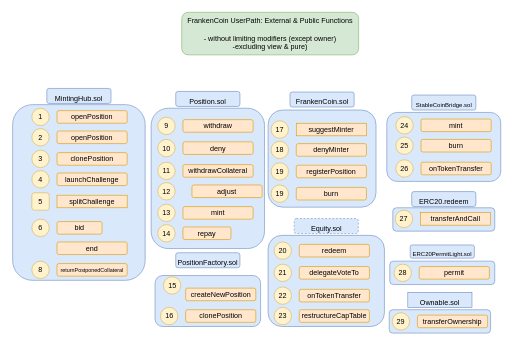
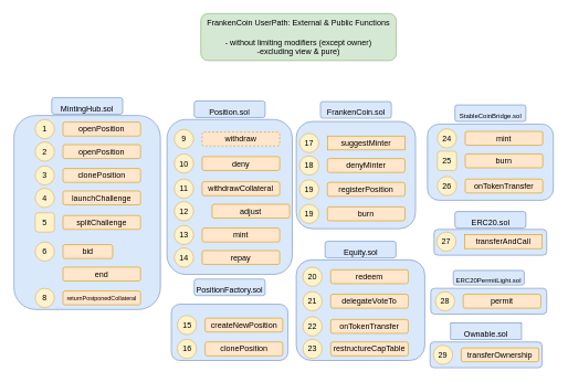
  <mxCell id="0" />
  <mxCell id="1" parent="0" />
  <mxCell id="2" value="" style="rounded=1;whiteSpace=wrap;html=1;fontSize=10;fillColor=#dae8fc;strokeColor=#6c8ebf;" vertex="1" parent="1"><mxGeometry x="648" y="516" width="169" height="39" as="geometry" /></mxCell>
  <mxCell id="3" value="" style="rounded=1;whiteSpace=wrap;html=1;fontSize=10;fillColor=#dae8fc;strokeColor=#6c8ebf;" vertex="1" parent="1"><mxGeometry x="649" y="435" width="175" height="39" as="geometry" /></mxCell>
  <mxCell id="4" value="" style="rounded=1;whiteSpace=wrap;html=1;fontSize=10;fillColor=#dae8fc;strokeColor=#6c8ebf;" vertex="1" parent="1"><mxGeometry x="654" y="346" width="170" height="39" as="geometry" /></mxCell>
  <mxCell id="5" value="" style="rounded=1;whiteSpace=wrap;html=1;fontSize=10;fillColor=#dae8fc;strokeColor=#6c8ebf;" vertex="1" parent="1"><mxGeometry x="644" y="187" width="190" height="115" as="geometry" /></mxCell>
  <mxCell id="6" value="" style="rounded=1;whiteSpace=wrap;html=1;fontSize=10;fillColor=#dae8fc;strokeColor=#6c8ebf;" vertex="1" parent="1"><mxGeometry x="446" y="392" width="194" height="152" as="geometry" /></mxCell>
  <mxCell id="7" value="" style="rounded=1;whiteSpace=wrap;html=1;fontSize=10;fillColor=#dae8fc;strokeColor=#6c8ebf;" vertex="1" parent="1"><mxGeometry x="446" y="183" width="180" height="162" as="geometry" /></mxCell>
  <mxCell id="8" value="" style="rounded=1;whiteSpace=wrap;html=1;fontSize=9;fillColor=#dae8fc;strokeColor=#6c8ebf;" vertex="1" parent="1"><mxGeometry x="257.5" y="459" width="176" height="85" as="geometry" /></mxCell>
  <mxCell id="9" value="" style="rounded=1;whiteSpace=wrap;html=1;fontSize=9;fillColor=#dae8fc;strokeColor=#6c8ebf;" vertex="1" parent="1"><mxGeometry x="251" y="180" width="189" height="234" as="geometry" /></mxCell>
  <mxCell id="10" value="" style="rounded=1;whiteSpace=wrap;html=1;fontSize=9;fillColor=#dae8fc;strokeColor=#6c8ebf;" vertex="1" parent="1"><mxGeometry x="20" y="174" width="221" height="293" as="geometry" /></mxCell>
  <mxCell id="11" value="&lt;div&gt;FrankenCoin UserPath: External &amp;amp; Public Functions&lt;/div&gt;&lt;div&gt;&amp;nbsp;&lt;br&gt;&lt;/div&gt;&lt;div&gt;- without limiting modifiers (except owner) &lt;br&gt;&lt;/div&gt;&lt;div&gt;-excluding view &amp;amp; pure)&lt;/div&gt;" style="rounded=1;whiteSpace=wrap;html=1;fillColor=#d5e8d4;strokeColor=#82b366;" vertex="1" parent="1"><mxGeometry x="302" y="20" width="295" height="71" as="geometry" /></mxCell>
  <mxCell id="12" value="openPosition" style="rounded=1;whiteSpace=wrap;html=1;fillColor=#ffe6cc;strokeColor=#d79b00;" vertex="1" parent="1"><mxGeometry x="94" y="184" width="117" height="21" as="geometry" /></mxCell>
  <mxCell id="13" value="1" style="ellipse;whiteSpace=wrap;html=1;aspect=fixed;fillColor=#fff2cc;strokeColor=#d6b656;" vertex="1" parent="1"><mxGeometry x="52" y="180" width="29" height="29" as="geometry" /></mxCell>
  <mxCell id="14" value="openPosition" style="rounded=1;whiteSpace=wrap;html=1;fillColor=#ffe6cc;strokeColor=#d79b00;" vertex="1" parent="1"><mxGeometry x="94" y="218" width="117" height="21" as="geometry" /></mxCell>
  <mxCell id="15" value="2" style="ellipse;whiteSpace=wrap;html=1;aspect=fixed;fillColor=#fff2cc;strokeColor=#d6b656;" vertex="1" parent="1"><mxGeometry x="52" y="214" width="29" height="29" as="geometry" /></mxCell>
  <mxCell id="16" value="clonePosition" style="rounded=1;whiteSpace=wrap;html=1;fillColor=#ffe6cc;strokeColor=#d79b00;" vertex="1" parent="1"><mxGeometry x="94" y="254" width="117" height="21" as="geometry" /></mxCell>
  <mxCell id="17" value="3" style="ellipse;whiteSpace=wrap;html=1;aspect=fixed;fillColor=#fff2cc;strokeColor=#d6b656;" vertex="1" parent="1"><mxGeometry x="52" y="250" width="29" height="29" as="geometry" /></mxCell>
  <mxCell id="18" value="launchChallenge" style="rounded=1;whiteSpace=wrap;html=1;fillColor=#ffe6cc;strokeColor=#d79b00;" vertex="1" parent="1"><mxGeometry x="94" y="288" width="117" height="21" as="geometry" /></mxCell>
  <mxCell id="19" value="4" style="ellipse;whiteSpace=wrap;html=1;aspect=fixed;fillColor=#fff2cc;strokeColor=#d6b656;" vertex="1" parent="1"><mxGeometry x="52" y="284" width="29" height="29" as="geometry" /></mxCell>
- <mxCell id="20" value="splitChallenge" style="whiteSpace=wrap;html=1;fillColor=#ffe6cc;strokeColor=#d79b00;rounded=0;" vertex="1" parent="1"><mxGeometry x="94" y="325" width="117" height="21" as="geometry" /></mxCell>
+ <mxCell id="20" value="splitChallenge" style="rounded=1;whiteSpace=wrap;html=1;fillColor=#ffe6cc;strokeColor=#d79b00;" vertex="1" parent="1"><mxGeometry x="94" y="325" width="117" height="21" as="geometry" /></mxCell>
  <mxCell id="21" value="5" style="whiteSpace=wrap;html=1;aspect=fixed;fillColor=#fff2cc;strokeColor=#d6b656;rounded=1;" vertex="1" parent="1"><mxGeometry x="52" y="321" width="29" height="29" as="geometry" /></mxCell>
  <mxCell id="22" value="bid" style="rounded=1;whiteSpace=wrap;html=1;fillColor=#ffe6cc;strokeColor=#d79b00;" vertex="1" parent="1"><mxGeometry x="94" y="369" width="75" height="21" as="geometry" /></mxCell>
  <mxCell id="23" value="6" style="ellipse;whiteSpace=wrap;html=1;aspect=fixed;fillColor=#fff2cc;strokeColor=#d6b656;" vertex="1" parent="1"><mxGeometry x="52" y="365" width="29" height="29" as="geometry" /></mxCell>
  <mxCell id="24" value="end" style="rounded=1;whiteSpace=wrap;html=1;fillColor=#ffe6cc;strokeColor=#d79b00;" vertex="1" parent="1"><mxGeometry x="94" y="403" width="117" height="21" as="geometry" /></mxCell>
  <mxCell id="25" value="&lt;div&gt;&lt;font style=&quot;font-size: 9px;&quot;&gt;returnPostponedCollateral&lt;/font&gt;&lt;/div&gt;" style="rounded=1;whiteSpace=wrap;html=1;fillColor=#ffe6cc;strokeColor=#d79b00;" vertex="1" parent="1"><mxGeometry x="94" y="439" width="117" height="21" as="geometry" /></mxCell>
  <mxCell id="26" value="8" style="ellipse;whiteSpace=wrap;html=1;aspect=fixed;fillColor=#fff2cc;strokeColor=#d6b656;" vertex="1" parent="1"><mxGeometry x="52" y="435" width="29" height="29" as="geometry" /></mxCell>
- <mxCell id="27" value="withdraw" style="rounded=1;whiteSpace=wrap;html=1;fillColor=#ffe6cc;strokeColor=#d79b00;" vertex="1" parent="1"><mxGeometry x="304" y="199" width="117" height="21" as="geometry" /></mxCell>
+ <mxCell id="27" value="withdraw" style="rounded=1;whiteSpace=wrap;html=1;fillColor=#ffe6cc;strokeColor=#d79b00;dashed=1;" vertex="1" parent="1"><mxGeometry x="304" y="199" width="117" height="21" as="geometry" /></mxCell>
  <mxCell id="28" value="9" style="ellipse;whiteSpace=wrap;html=1;aspect=fixed;fillColor=#fff2cc;strokeColor=#d6b656;" vertex="1" parent="1"><mxGeometry x="262" y="195" width="29" height="29" as="geometry" /></mxCell>
  <mxCell id="29" value="deny" style="rounded=1;whiteSpace=wrap;html=1;fillColor=#ffe6cc;strokeColor=#d79b00;" vertex="1" parent="1"><mxGeometry x="304" y="236" width="117" height="21" as="geometry" /></mxCell>
  <mxCell id="30" value="10" style="ellipse;whiteSpace=wrap;html=1;aspect=fixed;fillColor=#fff2cc;strokeColor=#d6b656;" vertex="1" parent="1"><mxGeometry x="262" y="232" width="29" height="29" as="geometry" /></mxCell>
  <mxCell id="31" value="withdrawCollateral" style="rounded=1;whiteSpace=wrap;html=1;fillColor=#ffe6cc;strokeColor=#d79b00;" vertex="1" parent="1"><mxGeometry x="304" y="274" width="117" height="21" as="geometry" /></mxCell>
  <mxCell id="32" value="11" style="ellipse;whiteSpace=wrap;html=1;aspect=fixed;fillColor=#fff2cc;strokeColor=#d6b656;" vertex="1" parent="1"><mxGeometry x="262" y="270" width="29" height="29" as="geometry" /></mxCell>
  <mxCell id="33" value="adjust" style="rounded=1;whiteSpace=wrap;html=1;fillColor=#ffe6cc;strokeColor=#d79b00;" vertex="1" parent="1"><mxGeometry x="319" y="308" width="117" height="21" as="geometry" /></mxCell>
  <mxCell id="34" value="12" style="ellipse;whiteSpace=wrap;html=1;aspect=fixed;fillColor=#fff2cc;strokeColor=#d6b656;" vertex="1" parent="1"><mxGeometry x="262" y="304" width="29" height="29" as="geometry" /></mxCell>
  <mxCell id="35" value="mint" style="rounded=1;whiteSpace=wrap;html=1;fillColor=#ffe6cc;strokeColor=#d79b00;" vertex="1" parent="1"><mxGeometry x="304" y="344" width="117" height="21" as="geometry" /></mxCell>
  <mxCell id="36" value="13" style="ellipse;whiteSpace=wrap;html=1;aspect=fixed;fillColor=#fff2cc;strokeColor=#d6b656;" vertex="1" parent="1"><mxGeometry x="262" y="340" width="29" height="29" as="geometry" /></mxCell>
- <mxCell id="37" value="repay" style="rounded=1;whiteSpace=wrap;html=1;fillColor=#ffe6cc;strokeColor=#d79b00;" vertex="1" parent="1"><mxGeometry x="304" y="378" width="80" height="21" as="geometry" /></mxCell>
+ <mxCell id="37" value="repay" style="rounded=1;whiteSpace=wrap;html=1;fillColor=#ffe6cc;strokeColor=#d79b00;" vertex="1" parent="1"><mxGeometry x="304" y="378" width="117" height="21" as="geometry" /></mxCell>
  <mxCell id="38" value="14" style="ellipse;whiteSpace=wrap;html=1;aspect=fixed;fillColor=#fff2cc;strokeColor=#d6b656;" vertex="1" parent="1"><mxGeometry x="262" y="374" width="29" height="29" as="geometry" /></mxCell>
  <mxCell id="39" value="createNewPosition" style="rounded=1;whiteSpace=wrap;html=1;fillColor=#ffe6cc;strokeColor=#d79b00;" vertex="1" parent="1"><mxGeometry x="308.5" y="480" width="117" height="21" as="geometry" /></mxCell>
- <mxCell id="40" value="15" style="ellipse;whiteSpace=wrap;html=1;aspect=fixed;fillColor=#fff2cc;strokeColor=#d6b656;" vertex="1" parent="1"><mxGeometry x="271.5" y="461" width="29" height="29" as="geometry" /></mxCell>
+ <mxCell id="40" value="15" style="ellipse;whiteSpace=wrap;html=1;aspect=fixed;fillColor=#fff2cc;strokeColor=#d6b656;" vertex="1" parent="1"><mxGeometry x="266.5" y="476" width="29" height="29" as="geometry" /></mxCell>
  <mxCell id="41" value="clonePosition" style="rounded=1;whiteSpace=wrap;html=1;fillColor=#ffe6cc;strokeColor=#d79b00;" vertex="1" parent="1"><mxGeometry x="308.5" y="516" width="117" height="21" as="geometry" /></mxCell>
  <mxCell id="42" value="16" style="ellipse;whiteSpace=wrap;html=1;aspect=fixed;fillColor=#fff2cc;strokeColor=#d6b656;" vertex="1" parent="1"><mxGeometry x="266.5" y="512" width="29" height="29" as="geometry" /></mxCell>
  <mxCell id="43" value="suggestMinter" style="whiteSpace=wrap;html=1;fillColor=#ffe6cc;strokeColor=#d79b00;rounded=0;" vertex="1" parent="1"><mxGeometry x="493" y="205" width="117" height="21" as="geometry" /></mxCell>
  <mxCell id="44" value="17" style="ellipse;whiteSpace=wrap;html=1;aspect=fixed;fillColor=#fff2cc;strokeColor=#d6b656;" vertex="1" parent="1"><mxGeometry x="451" y="201" width="29" height="29" as="geometry" /></mxCell>
  <mxCell id="45" value="denyMinter" style="rounded=1;whiteSpace=wrap;html=1;fillColor=#ffe6cc;strokeColor=#d79b00;" vertex="1" parent="1"><mxGeometry x="493" y="239" width="117" height="21" as="geometry" /></mxCell>
  <mxCell id="46" value="18" style="ellipse;whiteSpace=wrap;html=1;aspect=fixed;fillColor=#fff2cc;strokeColor=#d6b656;" vertex="1" parent="1"><mxGeometry x="451" y="235" width="29" height="29" as="geometry" /></mxCell>
  <mxCell id="47" value="registerPosition" style="rounded=1;whiteSpace=wrap;html=1;fillColor=#ffe6cc;strokeColor=#d79b00;" vertex="1" parent="1"><mxGeometry x="493" y="275" width="117" height="21" as="geometry" /></mxCell>
  <mxCell id="48" value="19" style="ellipse;whiteSpace=wrap;html=1;aspect=fixed;fillColor=#fff2cc;strokeColor=#d6b656;" vertex="1" parent="1"><mxGeometry x="451" y="271" width="29" height="29" as="geometry" /></mxCell>
  <mxCell id="49" value="redeem" style="rounded=1;whiteSpace=wrap;html=1;fillColor=#ffe6cc;strokeColor=#d79b00;" vertex="1" parent="1"><mxGeometry x="498" y="407" width="117" height="21" as="geometry" /></mxCell>
  <mxCell id="50" value="20" style="ellipse;whiteSpace=wrap;html=1;aspect=fixed;fillColor=#fff2cc;strokeColor=#d6b656;" vertex="1" parent="1"><mxGeometry x="456" y="403" width="29" height="29" as="geometry" /></mxCell>
  <mxCell id="51" value="delegateVoteTo" style="rounded=1;whiteSpace=wrap;html=1;fillColor=#ffe6cc;strokeColor=#d79b00;" vertex="1" parent="1"><mxGeometry x="498" y="444" width="117" height="21" as="geometry" /></mxCell>
  <mxCell id="52" value="21" style="ellipse;whiteSpace=wrap;html=1;aspect=fixed;fillColor=#fff2cc;strokeColor=#d6b656;" vertex="1" parent="1"><mxGeometry x="456" y="440" width="29" height="29" as="geometry" /></mxCell>
  <mxCell id="53" value="onTokenTransfer" style="rounded=1;whiteSpace=wrap;html=1;fillColor=#ffe6cc;strokeColor=#d79b00;" vertex="1" parent="1"><mxGeometry x="498" y="482" width="117" height="21" as="geometry" /></mxCell>
  <mxCell id="54" value="22" style="ellipse;whiteSpace=wrap;html=1;aspect=fixed;fillColor=#fff2cc;strokeColor=#d6b656;" vertex="1" parent="1"><mxGeometry x="456" y="478" width="29" height="29" as="geometry" /></mxCell>
  <mxCell id="55" value="restructureCapTable" style="rounded=1;whiteSpace=wrap;html=1;fillColor=#ffe6cc;strokeColor=#d79b00;" vertex="1" parent="1"><mxGeometry x="498" y="516" width="117" height="21" as="geometry" /></mxCell>
  <mxCell id="56" value="23" style="ellipse;whiteSpace=wrap;html=1;aspect=fixed;fillColor=#fff2cc;strokeColor=#d6b656;" vertex="1" parent="1"><mxGeometry x="456" y="512" width="29" height="29" as="geometry" /></mxCell>
  <mxCell id="57" value="mint" style="rounded=1;whiteSpace=wrap;html=1;fillColor=#ffe6cc;strokeColor=#d79b00;" vertex="1" parent="1"><mxGeometry x="701" y="198" width="117" height="21" as="geometry" /></mxCell>
  <mxCell id="58" value="24" style="ellipse;whiteSpace=wrap;html=1;aspect=fixed;fillColor=#fff2cc;strokeColor=#d6b656;" vertex="1" parent="1"><mxGeometry x="659" y="194" width="29" height="29" as="geometry" /></mxCell>
  <mxCell id="59" value="burn" style="rounded=1;whiteSpace=wrap;html=1;fillColor=#ffe6cc;strokeColor=#d79b00;" vertex="1" parent="1"><mxGeometry x="701" y="232" width="117" height="21" as="geometry" /></mxCell>
- <mxCell id="60" value="25" style="ellipse;whiteSpace=wrap;html=1;aspect=fixed;fillColor=#fff2cc;strokeColor=#d6b656;" vertex="1" parent="1"><mxGeometry x="659" y="228" width="29" height="29" as="geometry" /></mxCell>
+ <mxCell id="60" value="25" style="whiteSpace=wrap;html=1;aspect=fixed;fillColor=#fff2cc;strokeColor=#d6b656;rounded=1;" vertex="1" parent="1"><mxGeometry x="659" y="228" width="29" height="29" as="geometry" /></mxCell>
  <mxCell id="61" value="onTokenTransfer" style="rounded=1;whiteSpace=wrap;html=1;fillColor=#ffe6cc;strokeColor=#d79b00;" vertex="1" parent="1"><mxGeometry x="701" y="270" width="117" height="21" as="geometry" /></mxCell>
  <mxCell id="62" value="26" style="ellipse;whiteSpace=wrap;html=1;aspect=fixed;fillColor=#fff2cc;strokeColor=#d6b656;" vertex="1" parent="1"><mxGeometry x="659" y="266" width="29" height="29" as="geometry" /></mxCell>
  <mxCell id="63" value="transferAndCall" style="whiteSpace=wrap;html=1;fillColor=#ffe6cc;strokeColor=#d79b00;rounded=0;" vertex="1" parent="1"><mxGeometry x="700" y="354" width="117" height="21" as="geometry" /></mxCell>
  <mxCell id="64" value="27" style="ellipse;whiteSpace=wrap;html=1;aspect=fixed;fillColor=#fff2cc;strokeColor=#d6b656;" vertex="1" parent="1"><mxGeometry x="658" y="350" width="29" height="29" as="geometry" /></mxCell>
  <mxCell id="65" value="permit" style="rounded=1;whiteSpace=wrap;html=1;fillColor=#ffe6cc;strokeColor=#d79b00;" vertex="1" parent="1"><mxGeometry x="698" y="444" width="117" height="21" as="geometry" /></mxCell>
  <mxCell id="66" value="28" style="ellipse;whiteSpace=wrap;html=1;aspect=fixed;fillColor=#fff2cc;strokeColor=#d6b656;" vertex="1" parent="1"><mxGeometry x="656" y="440" width="29" height="29" as="geometry" /></mxCell>
  <mxCell id="67" value="transferOwnership" style="rounded=1;whiteSpace=wrap;html=1;fillColor=#ffe6cc;strokeColor=#d79b00;" vertex="1" parent="1"><mxGeometry x="695" y="525" width="117" height="21" as="geometry" /></mxCell>
  <mxCell id="68" value="29" style="ellipse;whiteSpace=wrap;html=1;aspect=fixed;fillColor=#fff2cc;strokeColor=#d6b656;" vertex="1" parent="1"><mxGeometry x="653" y="521" width="29" height="29" as="geometry" /></mxCell>
  <mxCell id="69" value="burn" style="rounded=1;whiteSpace=wrap;html=1;fillColor=#ffe6cc;strokeColor=#d79b00;" vertex="1" parent="1"><mxGeometry x="493" y="312" width="117" height="21" as="geometry" /></mxCell>
  <mxCell id="70" value="19" style="ellipse;whiteSpace=wrap;html=1;aspect=fixed;fillColor=#fff2cc;strokeColor=#d6b656;" vertex="1" parent="1"><mxGeometry x="451" y="308" width="29" height="29" as="geometry" /></mxCell>
  <mxCell id="71" value="&lt;font style=&quot;font-size: 12px;&quot;&gt;MintingHub.sol&lt;/font&gt;" style="rounded=1;whiteSpace=wrap;html=1;fontSize=20;fillColor=#dae8fc;strokeColor=#6c8ebf;" vertex="1" parent="1"><mxGeometry x="77" y="147" width="107" height="25" as="geometry" /></mxCell>
  <mxCell id="72" value="&lt;div&gt;&lt;font style=&quot;font-size: 12px;&quot;&gt;Position.sol&lt;/font&gt;&lt;/div&gt;" style="rounded=1;whiteSpace=wrap;html=1;fontSize=20;fillColor=#dae8fc;strokeColor=#6c8ebf;" vertex="1" parent="1"><mxGeometry x="292" y="152" width="107" height="25" as="geometry" /></mxCell>
  <mxCell id="73" value="&lt;div&gt;&lt;font style=&quot;font-size: 12px;&quot;&gt;PositionFactory.sol&lt;/font&gt;&lt;/div&gt;" style="rounded=1;whiteSpace=wrap;html=1;fontSize=20;fillColor=#dae8fc;strokeColor=#6c8ebf;" vertex="1" parent="1"><mxGeometry x="292" y="421" width="107" height="25" as="geometry" /></mxCell>
  <mxCell id="74" value="&lt;div&gt;&lt;font style=&quot;font-size: 12px;&quot;&gt;FrankenCoin.sol&lt;/font&gt;&lt;/div&gt;" style="rounded=1;whiteSpace=wrap;html=1;fontSize=20;fillColor=#dae8fc;strokeColor=#6c8ebf;" vertex="1" parent="1"><mxGeometry x="482.5" y="153" width="107" height="25" as="geometry" /></mxCell>
- <mxCell id="75" value="&lt;font style=&quot;font-size: 12px;&quot;&gt;Equity.sol&lt;/font&gt;" style="rounded=1;whiteSpace=wrap;html=1;fontSize=20;fillColor=#dae8fc;strokeColor=#6c8ebf;dashed=1;" vertex="1" parent="1"><mxGeometry x="489.5" y="364" width="107" height="25" as="geometry" /></mxCell>
+ <mxCell id="75" value="&lt;font style=&quot;font-size: 12px;&quot;&gt;Equity.sol&lt;/font&gt;" style="rounded=1;whiteSpace=wrap;html=1;fontSize=20;fillColor=#dae8fc;strokeColor=#6c8ebf;" vertex="1" parent="1"><mxGeometry x="489.5" y="364" width="107" height="25" as="geometry" /></mxCell>
  <mxCell id="76" value="&lt;font style=&quot;font-size: 10px;&quot;&gt;StableCoinBridge.sol&lt;/font&gt;" style="rounded=1;whiteSpace=wrap;html=1;fontSize=20;fillColor=#dae8fc;strokeColor=#6c8ebf;" vertex="1" parent="1"><mxGeometry x="685.5" y="158" width="107" height="25" as="geometry" /></mxCell>
- <mxCell id="77" value="&lt;font style=&quot;font-size: 12px;&quot;&gt;ERC20.redeem&lt;/font&gt;" style="rounded=1;whiteSpace=wrap;html=1;fontSize=20;fillColor=#dae8fc;strokeColor=#6c8ebf;" vertex="1" parent="1"><mxGeometry x="685.5" y="319" width="107" height="25" as="geometry" /></mxCell>
+ <mxCell id="77" value="&lt;font style=&quot;font-size: 12px;&quot;&gt;ERC20.sol&lt;/font&gt;" style="rounded=1;whiteSpace=wrap;html=1;fontSize=20;fillColor=#dae8fc;strokeColor=#6c8ebf;" vertex="1" parent="1"><mxGeometry x="685.5" y="319" width="107" height="25" as="geometry" /></mxCell>
  <mxCell id="78" value="&lt;font style=&quot;font-size: 10px;&quot;&gt;ERC20PermitLight.sol&lt;/font&gt;" style="rounded=1;whiteSpace=wrap;html=1;fontSize=20;fillColor=#dae8fc;strokeColor=#6c8ebf;" vertex="1" parent="1"><mxGeometry x="683" y="408" width="107" height="22" as="geometry" /></mxCell>
  <mxCell id="79" value="&lt;font style=&quot;font-size: 12px;&quot;&gt;Ownable.sol&lt;/font&gt;" style="whiteSpace=wrap;html=1;fontSize=20;fillColor=#dae8fc;strokeColor=#6c8ebf;rounded=0;" vertex="1" parent="1"><mxGeometry x="679" y="487" width="107" height="25" as="geometry" /></mxCell>
